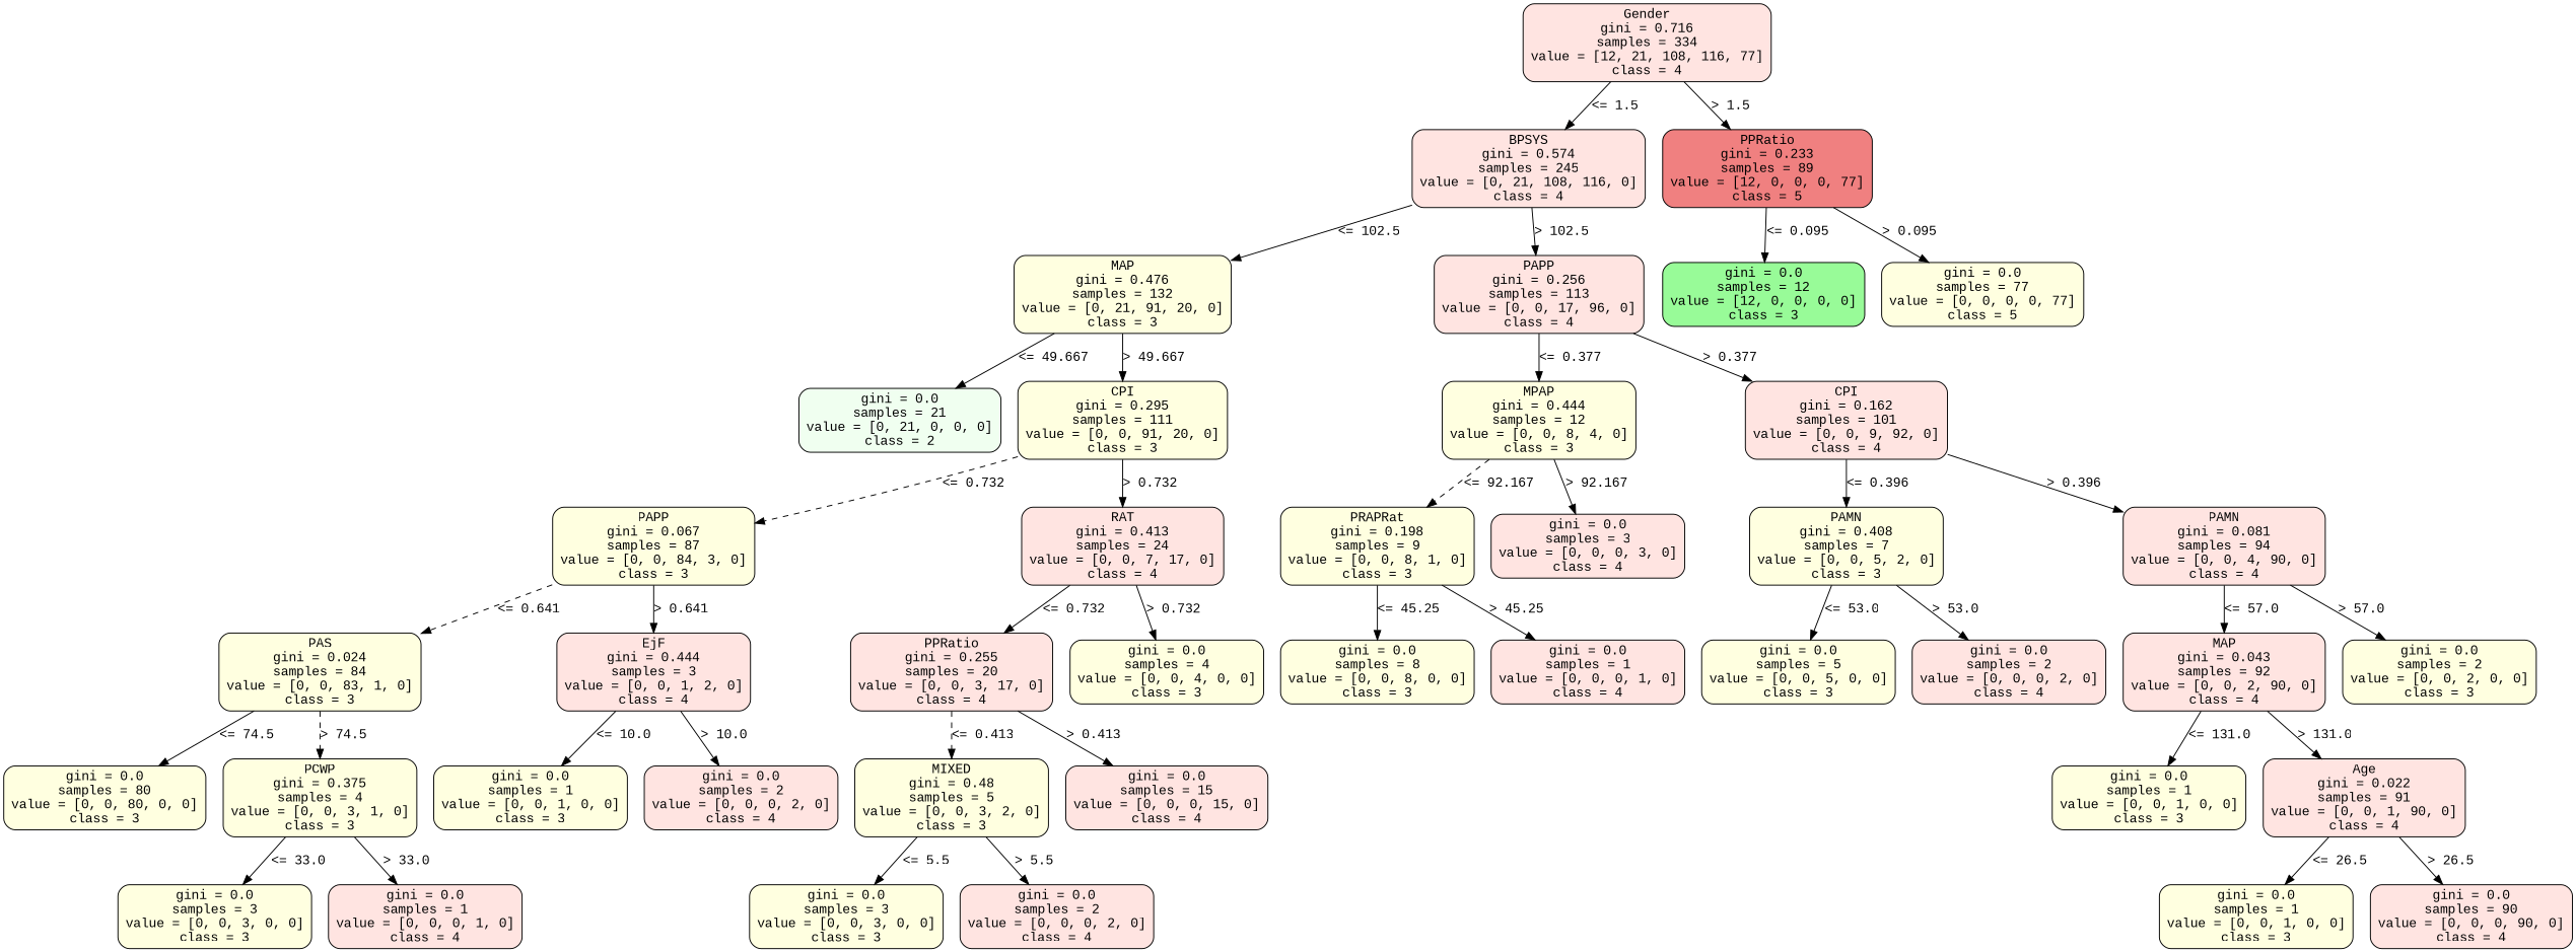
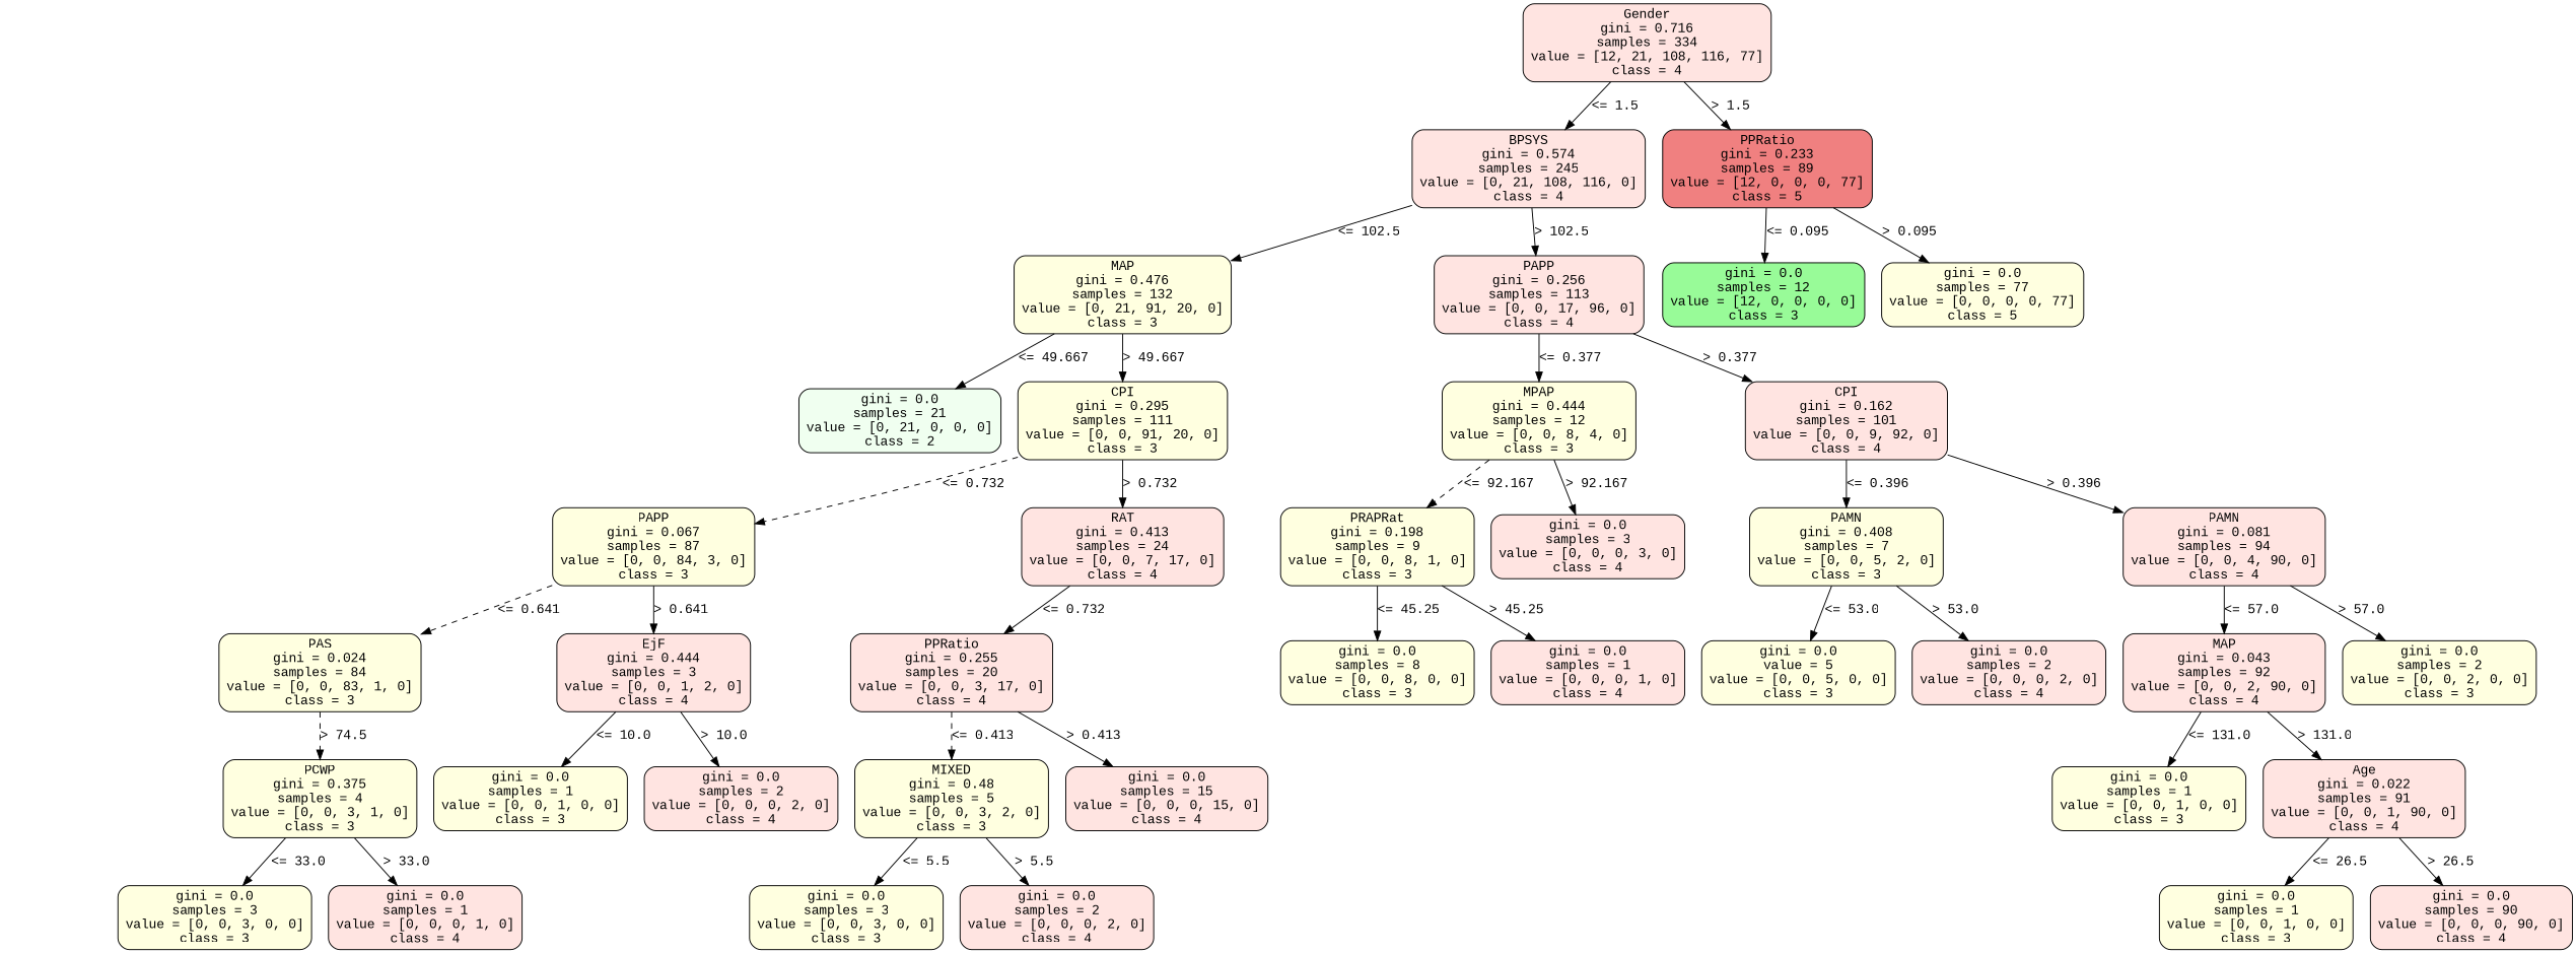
  strict digraph {
    fontname="Liberation Mono"
    node [color=black fillcolor=lightyellow fontname="Liberation Mono" shape=box style="filled, rounded"]
    edge [fontname="Liberation Mono" op="<=" param=0.732 style=solid]
    n1 [fillcolor=mistyrose height=1.1528 label="Gender\ngini = 0.716\nsamples = 334\nvalue = [12, 21, 108, 116, 77]\nclass = 4" width=2.6667]
    n2 [fillcolor=mistyrose height=1.1528 label="BPSYS\ngini = 0.574\nsamples = 245\nvalue = [0, 21, 108, 116, 0]\nclass = 4" width=2.4583]
    n3 [fillcolor=lightcoral height=1.1528 label="PPRatio\ngini = 0.233\nsamples = 89\nvalue = [12, 0, 0, 0, 77]\nclass = 5" width=2.1528]
    n4 [height=1.1528 label="MAP\ngini = 0.476\nsamples = 132\nvalue = [0, 21, 91, 20, 0]\nclass = 3" width=2.25]
    n5 [fillcolor=mistyrose height=1.1528 label="PAPP\ngini = 0.256\nsamples = 113\nvalue = [0, 0, 17, 96, 0]\nclass = 4" width=2.1528]
    n6 [fillcolor=palegreen height=0.94444 label="gini = 0.0\nsamples = 12\nvalue = [12, 0, 0, 0, 0]\nclass = 3" width=2.0417]
    n7 [height=0.94444 label="gini = 0.0\nsamples = 77\nvalue = [0, 0, 0, 0, 77]\nclass = 5" width=2.0417]
    n8 [fillcolor=honeydew height=0.94444 label="gini = 0.0\nsamples = 21\nvalue = [0, 21, 0, 0, 0]\nclass = 2" width=2.0417]
    n9 [height=1.1528 label="CPI\ngini = 0.295\nsamples = 111\nvalue = [0, 0, 91, 20, 0]\nclass = 3" width=2.1528]
    n10 [height=1.1528 label="MPAP\ngini = 0.444\nsamples = 12\nvalue = [0, 0, 8, 4, 0]\nclass = 3" width=1.9444]
    n11 [fillcolor=mistyrose height=1.1528 label="CPI\ngini = 0.162\nsamples = 101\nvalue = [0, 0, 9, 92, 0]\nclass = 4" width=2.0417]
    n12 [height=1.1528 label="PAPP\ngini = 0.067\nsamples = 87\nvalue = [0, 0, 84, 3, 0]\nclass = 3" width=2.0417]
    n13 [fillcolor=mistyrose height=1.1528 label="RAT\ngini = 0.413\nsamples = 24\nvalue = [0, 0, 7, 17, 0]\nclass = 4" width=2.0417]
    n14 [height=1.1528 label="PRAPRat\ngini = 0.198\nsamples = 9\nvalue = [0, 0, 8, 1, 0]\nclass = 3" width=1.9444]
    n15 [fillcolor=mistyrose height=0.94444 label="gini = 0.0\nsamples = 3\nvalue = [0, 0, 0, 3, 0]\nclass = 4" width=1.9444]
    n16 [height=1.1528 label="PAMN\ngini = 0.408\nsamples = 7\nvalue = [0, 0, 5, 2, 0]\nclass = 3" width=1.9444]
    n17 [fillcolor=mistyrose height=1.1528 label="PAMN\ngini = 0.081\nsamples = 94\nvalue = [0, 0, 4, 90, 0]\nclass = 4" width=2.0417]
    n18 [height=1.1528 label="PAS\ngini = 0.024\nsamples = 84\nvalue = [0, 0, 83, 1, 0]\nclass = 3" width=2.0417]
    n19 [fillcolor=mistyrose height=1.1528 label="EjF\ngini = 0.444\nsamples = 3\nvalue = [0, 0, 1, 2, 0]\nclass = 4" width=1.9444]
    n20 [fillcolor=mistyrose height=1.1528 label="PPRatio\ngini = 0.255\nsamples = 20\nvalue = [0, 0, 3, 17, 0]\nclass = 4" width=2.0417]
-   n21 [height=0.94444 label="gini = 0.0\nsamples = 4\nvalue = [0, 0, 4, 0, 0]\nclass = 3" width=1.9444]
-   n22 [height=0.94444 label="gini = 0.0\nsamples = 80\nvalue = [0, 0, 80, 0, 0]\nclass = 3" width=2.0417]
    n23 [height=1.1528 label="PCWP\ngini = 0.375\nsamples = 4\nvalue = [0, 0, 3, 1, 0]\nclass = 3" width=1.9444]
    n24 [height=0.94444 label="gini = 0.0\nsamples = 1\nvalue = [0, 0, 1, 0, 0]\nclass = 3" width=1.9444]
    n25 [fillcolor=mistyrose height=0.94444 label="gini = 0.0\nsamples = 2\nvalue = [0, 0, 0, 2, 0]\nclass = 4" width=1.9444]
    n26 [height=1.1528 label="MIXED\ngini = 0.48\nsamples = 5\nvalue = [0, 0, 3, 2, 0]\nclass = 3" width=1.9444]
    n27 [fillcolor=mistyrose height=0.94444 label="gini = 0.0\nsamples = 15\nvalue = [0, 0, 0, 15, 0]\nclass = 4" width=2.0417]
    n28 [height=0.94444 label="gini = 0.0\nsamples = 3\nvalue = [0, 0, 3, 0, 0]\nclass = 3" width=1.9444]
    n29 [fillcolor=mistyrose height=0.94444 label="gini = 0.0\nsamples = 1\nvalue = [0, 0, 0, 1, 0]\nclass = 4" width=1.9444]
    n30 [height=0.94444 label="gini = 0.0\nsamples = 3\nvalue = [0, 0, 3, 0, 0]\nclass = 3" width=1.9444]
    n31 [fillcolor=mistyrose height=0.94444 label="gini = 0.0\nsamples = 2\nvalue = [0, 0, 0, 2, 0]\nclass = 4" width=1.9444]
    n32 [height=0.94444 label="gini = 0.0\nsamples = 8\nvalue = [0, 0, 8, 0, 0]\nclass = 3" width=1.9444]
    n33 [fillcolor=mistyrose height=0.94444 label="gini = 0.0\nsamples = 1\nvalue = [0, 0, 0, 1, 0]\nclass = 4" width=1.9444]
-   n34 [height=0.94444 label="gini = 0.0\nsamples = 5\nvalue = [0, 0, 5, 0, 0]\nclass = 3" width=1.9444]
+   n34 [height=0.94444 label="gini = 0.0\nvalue = 5\nvalue = [0, 0, 5, 0, 0]\nclass = 3" width=1.9444]
    n35 [fillcolor=mistyrose height=0.94444 label="gini = 0.0\nsamples = 2\nvalue = [0, 0, 0, 2, 0]\nclass = 4" width=1.9444]
    n36 [fillcolor=mistyrose height=1.1528 label="MAP\ngini = 0.043\nsamples = 92\nvalue = [0, 0, 2, 90, 0]\nclass = 4" width=2.0417]
    n37 [height=0.94444 label="gini = 0.0\nsamples = 2\nvalue = [0, 0, 2, 0, 0]\nclass = 3" width=1.9444]
    n38 [height=0.94444 label="gini = 0.0\nsamples = 1\nvalue = [0, 0, 1, 0, 0]\nclass = 3" width=1.9444]
    n39 [fillcolor=mistyrose height=1.1528 label="Age\ngini = 0.022\nsamples = 91\nvalue = [0, 0, 1, 90, 0]\nclass = 4" width=2.0417]
    n40 [height=0.94444 label="gini = 0.0\nsamples = 1\nvalue = [0, 0, 1, 0, 0]\nclass = 3" width=1.9444]
    n41 [fillcolor=mistyrose height=0.94444 label="gini = 0.0\nsamples = 90\nvalue = [0, 0, 0, 90, 0]\nclass = 4" width=2.0417]
    n1 -> n2 [label="<= 1.5" labelangle=45 labeldistance=2.5 param=1.5]
    n1 -> n3 [label="> 1.5" labelangle=-45 labeldistance=2.5 op=">" param=1.5]
    n2 -> n4 [label="<= 102.5" param=102.5]
    n2 -> n5 [label="> 102.5" op=">" param=102.5]
    n3 -> n6 [label="<= 0.095" param=0.095]
    n3 -> n7 [label="> 0.095" op=">" param=0.095]
    n4 -> n8 [label="<= 49.667" param=49.667]
    n4 -> n9 [label="> 49.667" op=">" param=49.667]
    n5 -> n10 [label="<= 0.377" param=0.377]
    n5 -> n11 [label="> 0.377" op=">" param=0.377]
    n9 -> n12 [label="<= 0.732" style=dashed]
    n9 -> n13 [label="> 0.732" op=">"]
    n10 -> n14 [label="<= 92.167" param=92.167 style=dashed]
    n10 -> n15 [label="> 92.167" op=">" param=92.167]
    n11 -> n16 [label="<= 0.396" param=0.396]
    n11 -> n17 [label="> 0.396" op=">" param=0.396]
    n12 -> n18 [label="<= 0.641" param=0.641 style=dashed]
    n12 -> n19 [label="> 0.641" op=">" param=0.641]
    n13 -> n20 [label="<= 0.732"]
-   n13 -> n21 [label="> 0.732" op=">"]
    n14 -> n32 [label="<= 45.25" param=45.25]
    n14 -> n33 [label="> 45.25" op=">" param=45.25]
    n16 -> n34 [label="<= 53.0" param=53.0]
    n16 -> n35 [label="> 53.0" op=">" param=53.0]
    n17 -> n36 [label="<= 57.0" param=57.0]
    n17 -> n37 [label="> 57.0" op=">" param=57.0]
-   n18 -> n22 [label="<= 74.5" param=74.5]
    n18 -> n23 [label="> 74.5" op=">" param=74.5 style=dashed]
    n19 -> n24 [label="<= 10.0" param=10.0]
    n19 -> n25 [label="> 10.0" op=">" param=10.0]
    n20 -> n26 [label="<= 0.413" param=0.413 style=dashed]
    n20 -> n27 [label="> 0.413" op=">" param=0.413]
    n23 -> n28 [label="<= 33.0" param=33.0]
    n23 -> n29 [label="> 33.0" op=">" param=33.0]
    n26 -> n30 [label="<= 5.5" param=5.5]
    n26 -> n31 [label="> 5.5" op=">" param=5.5]
    n36 -> n38 [label="<= 131.0" param=131.0]
    n36 -> n39 [label="> 131.0" op=">" param=131.0]
    n39 -> n40 [label="<= 26.5" param=26.5]
    n39 -> n41 [label="> 26.5" op=">" param=26.5]
  }
